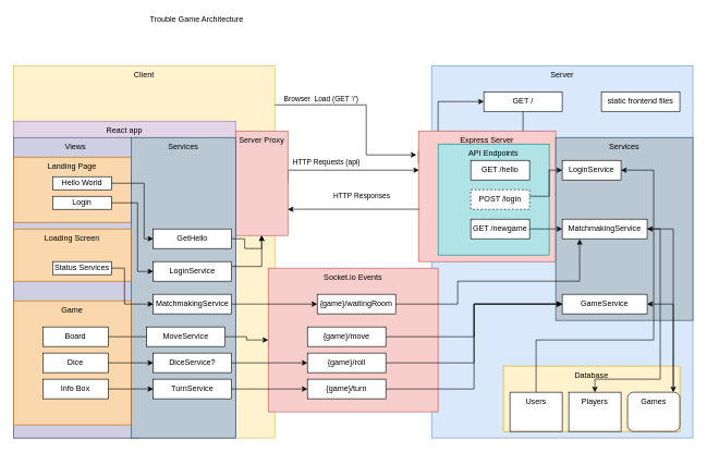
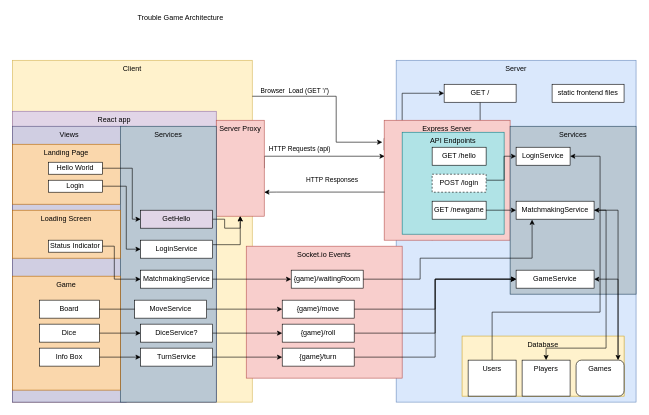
  <mxCell id="0" />
  <mxCell id="1" parent="0" />
  <mxCell id="2" value="Client" style="rounded=0;whiteSpace=wrap;html=1;verticalAlign=top;fillColor=#fff2cc;strokeColor=#d6b656;" vertex="1" parent="1"><mxGeometry x="20" y="100" width="400" height="570" as="geometry" /></mxCell>
  <mxCell id="3" value="React app" style="rounded=0;whiteSpace=wrap;html=1;verticalAlign=top;fillColor=#e1d5e7;strokeColor=#9673a6;" vertex="1" parent="1"><mxGeometry x="20" y="185" width="340" height="485" as="geometry" /></mxCell>
  <mxCell id="4" value="Views" style="rounded=0;whiteSpace=wrap;html=1;verticalAlign=top;fillColor=#d0cee2;strokeColor=#56517e;" vertex="1" parent="1"><mxGeometry x="20" y="210" width="190" height="460" as="geometry" /></mxCell>
  <mxCell id="5" style="edgeStyle=orthogonalEdgeStyle;rounded=0;orthogonalLoop=1;jettySize=auto;html=1;entryX=-0.015;entryY=0.183;entryDx=0;entryDy=0;entryPerimeter=0;" edge="1" parent="1" source="2" target="27"><mxGeometry relative="1" as="geometry"><Array as="points"><mxPoint x="560" y="160" /><mxPoint x="560" y="237" /></Array></mxGeometry></mxCell>
  <mxCell id="6" value="Browser&amp;nbsp; Load (GET '/')" style="edgeLabel;html=1;align=center;verticalAlign=middle;resizable=0;points=[];" vertex="1" connectable="0" parent="5"><mxGeometry x="-0.786" y="-1" relative="1" as="geometry"><mxPoint x="39" y="-11" as="offset" /></mxGeometry></mxCell>
  <mxCell id="7" value="Server" style="rounded=0;whiteSpace=wrap;html=1;verticalAlign=top;fillColor=#dae8fc;strokeColor=#6c8ebf;" vertex="1" parent="1"><mxGeometry x="660" y="100" width="400" height="570" as="geometry" /></mxCell>
  <mxCell id="8" style="edgeStyle=orthogonalEdgeStyle;rounded=0;orthogonalLoop=1;jettySize=auto;html=1;exitX=1;exitY=0.5;exitDx=0;exitDy=0;entryX=0.004;entryY=0.3;entryDx=0;entryDy=0;entryPerimeter=0;" edge="1" parent="1" source="10" target="27"><mxGeometry relative="1" as="geometry"><Array as="points"><mxPoint x="440" y="260" /></Array></mxGeometry></mxCell>
  <mxCell id="9" value="HTTP Requests (api)" style="edgeLabel;html=1;align=center;verticalAlign=middle;resizable=0;points=[];" vertex="1" connectable="0" parent="8"><mxGeometry x="0.26" y="1" relative="1" as="geometry"><mxPoint x="-61" y="-11.43" as="offset" /></mxGeometry></mxCell>
  <mxCell id="10" value="Server Proxy" style="rounded=0;whiteSpace=wrap;html=1;verticalAlign=top;fillColor=#f8cecc;strokeColor=#b85450;" vertex="1" parent="1"><mxGeometry x="360" y="200" width="80" height="160" as="geometry" /></mxCell>
  <mxCell id="11" style="edgeStyle=orthogonalEdgeStyle;rounded=0;orthogonalLoop=1;jettySize=auto;html=1;exitX=0;exitY=0.25;exitDx=0;exitDy=0;entryX=0;entryY=0.5;entryDx=0;entryDy=0;" edge="1" parent="1" source="27" target="19"><mxGeometry relative="1" as="geometry"><Array as="points"><mxPoint x="640" y="230" /><mxPoint x="670" y="230" /><mxPoint x="670" y="155" /></Array></mxGeometry></mxCell>
  <mxCell id="12" value="Landing Page" style="rounded=0;whiteSpace=wrap;html=1;verticalAlign=top;fillColor=#fad7ac;strokeColor=#b46504;" vertex="1" parent="1"><mxGeometry x="20" y="240" width="180" height="100" as="geometry" /></mxCell>
  <mxCell id="13" value="Hello World" style="rounded=0;whiteSpace=wrap;html=1;" vertex="1" parent="1"><mxGeometry x="80" y="270" width="90" height="20" as="geometry" /></mxCell>
  <mxCell id="14" value="Trouble Game Architecture" style="text;html=1;align=center;verticalAlign=middle;resizable=0;points=[];autosize=1;" vertex="1" parent="1"><mxGeometry x="220" y="20" width="160" height="20" as="geometry" /></mxCell>
  <mxCell id="15" value="Services" style="rounded=0;whiteSpace=wrap;html=1;verticalAlign=top;fillColor=#bac8d3;strokeColor=#23445d;" vertex="1" parent="1"><mxGeometry x="200" y="210" width="160" height="460" as="geometry" /></mxCell>
  <mxCell id="16" style="edgeStyle=orthogonalEdgeStyle;rounded=0;orthogonalLoop=1;jettySize=auto;html=1;exitX=1;exitY=0.25;exitDx=0;exitDy=0;entryX=0.5;entryY=1;entryDx=0;entryDy=0;" edge="1" parent="1" source="17" target="10"><mxGeometry relative="1" as="geometry" /></mxCell>
  <mxCell id="17" value="LoginService" style="whiteSpace=wrap;html=1;rounded=0;" vertex="1" parent="1"><mxGeometry x="234" y="400" width="120" height="30" as="geometry" /></mxCell>
  <mxCell id="18" style="edgeStyle=orthogonalEdgeStyle;rounded=0;orthogonalLoop=1;jettySize=auto;html=1;" edge="1" parent="1" source="19" target="69"><mxGeometry relative="1" as="geometry" /></mxCell>
  <mxCell id="19" value="GET /" style="rounded=0;whiteSpace=wrap;html=1;" vertex="1" parent="1"><mxGeometry x="740" y="140" width="120" height="30" as="geometry" /></mxCell>
  <mxCell id="20" value="" style="group;fillColor=#fff2cc;strokeColor=#d6b656;" vertex="1" connectable="0" parent="1"><mxGeometry x="770" y="560" width="270" height="100" as="geometry" /></mxCell>
  <mxCell id="21" value="Database" style="rounded=0;whiteSpace=wrap;html=1;verticalAlign=top;fillColor=#fff2cc;strokeColor=#d6b656;" vertex="1" parent="20"><mxGeometry width="270" height="100" as="geometry" /></mxCell>
  <mxCell id="22" value="Players" style="rounded=0;whiteSpace=wrap;html=1;verticalAlign=top;" vertex="1" parent="20"><mxGeometry x="100" y="40" width="80" height="60" as="geometry" /></mxCell>
  <mxCell id="23" value="Games" style="whiteSpace=wrap;html=1;verticalAlign=top;rounded=1;" vertex="1" parent="20"><mxGeometry x="190" y="40" width="80" height="60" as="geometry" /></mxCell>
  <mxCell id="24" value="Users" style="rounded=0;whiteSpace=wrap;html=1;verticalAlign=top;" vertex="1" parent="20"><mxGeometry x="10" y="40" width="80" height="60" as="geometry" /></mxCell>
  <mxCell id="25" style="edgeStyle=orthogonalEdgeStyle;rounded=0;orthogonalLoop=1;jettySize=auto;html=1;entryX=0.05;entryY=0.593;entryDx=0;entryDy=0;entryPerimeter=0;" edge="1" parent="1" source="27" target="70"><mxGeometry relative="1" as="geometry"><Array as="points"><mxPoint x="730" y="260" /><mxPoint x="730" y="308" /></Array></mxGeometry></mxCell>
  <mxCell id="26" style="edgeStyle=orthogonalEdgeStyle;rounded=0;orthogonalLoop=1;jettySize=auto;html=1;entryX=0;entryY=0.5;entryDx=0;entryDy=0;" edge="1" parent="1" source="27" target="71"><mxGeometry relative="1" as="geometry"><Array as="points"><mxPoint x="730" y="260" /><mxPoint x="730" y="350" /></Array></mxGeometry></mxCell>
  <mxCell id="27" value="Express Server" style="rounded=0;whiteSpace=wrap;html=1;verticalAlign=top;fillColor=#f8cecc;strokeColor=#b85450;" vertex="1" parent="1"><mxGeometry x="640" y="200" width="210" height="200" as="geometry" /></mxCell>
  <mxCell id="28" value="Services" style="rounded=0;whiteSpace=wrap;html=1;verticalAlign=top;fillColor=#bac8d3;strokeColor=#23445d;" vertex="1" parent="1"><mxGeometry x="850" y="210" width="210" height="280" as="geometry" /></mxCell>
  <mxCell id="29" style="edgeStyle=orthogonalEdgeStyle;rounded=0;orthogonalLoop=1;jettySize=auto;html=1;entryX=0.5;entryY=1;entryDx=0;entryDy=0;" edge="1" parent="1" source="30" target="10"><mxGeometry relative="1" as="geometry" /></mxCell>
- <mxCell id="30" value="GetHello" style="whiteSpace=wrap;html=1;rounded=0;" vertex="1" parent="1"><mxGeometry x="234" y="350" width="120" height="30" as="geometry" /></mxCell>
+ <mxCell id="30" value="GetHello" style="whiteSpace=wrap;html=1;rounded=0;fillColor=#e1d5e7;" vertex="1" parent="1"><mxGeometry x="234" y="350" width="120" height="30" as="geometry" /></mxCell>
  <mxCell id="31" value="LoginService" style="rounded=0;whiteSpace=wrap;html=1;" vertex="1" parent="1"><mxGeometry x="860" y="245" width="90" height="30" as="geometry" /></mxCell>
  <mxCell id="32" style="edgeStyle=orthogonalEdgeStyle;rounded=0;orthogonalLoop=1;jettySize=auto;html=1;exitX=1;exitY=0.5;exitDx=0;exitDy=0;" edge="1" parent="1" source="33" target="22"><mxGeometry relative="1" as="geometry"><Array as="points"><mxPoint x="1010" y="350" /><mxPoint x="1010" y="580" /><mxPoint x="910" y="580" /></Array></mxGeometry></mxCell>
  <mxCell id="33" value="MatchmakingService" style="rounded=0;whiteSpace=wrap;html=1;" vertex="1" parent="1"><mxGeometry x="860" y="335" width="130" height="30" as="geometry" /></mxCell>
  <mxCell id="34" style="edgeStyle=orthogonalEdgeStyle;rounded=0;orthogonalLoop=1;jettySize=auto;html=1;exitX=0.875;exitY=-0.033;exitDx=0;exitDy=0;entryX=1;entryY=0.5;entryDx=0;entryDy=0;exitPerimeter=0;" edge="1" parent="1" source="23" target="33"><mxGeometry relative="1" as="geometry" /></mxCell>
  <mxCell id="35" style="edgeStyle=orthogonalEdgeStyle;rounded=0;orthogonalLoop=1;jettySize=auto;html=1;exitX=0.5;exitY=0;exitDx=0;exitDy=0;entryX=1;entryY=0.5;entryDx=0;entryDy=0;" edge="1" parent="1" source="24" target="31"><mxGeometry relative="1" as="geometry"><Array as="points"><mxPoint x="820" y="520" /><mxPoint x="1000" y="520" /><mxPoint x="1000" y="260" /></Array></mxGeometry></mxCell>
  <mxCell id="36" value="Loading Screen" style="rounded=0;whiteSpace=wrap;html=1;verticalAlign=top;fillColor=#fad7ac;strokeColor=#b46504;" vertex="1" parent="1"><mxGeometry x="20" y="350" width="180" height="80" as="geometry" /></mxCell>
  <mxCell id="37" style="edgeStyle=orthogonalEdgeStyle;rounded=0;orthogonalLoop=1;jettySize=auto;html=1;entryX=0;entryY=0.5;entryDx=0;entryDy=0;exitX=1;exitY=0.5;exitDx=0;exitDy=0;" edge="1" parent="1" source="13" target="30"><mxGeometry relative="1" as="geometry"><mxPoint x="230" y="355" as="targetPoint" /><Array as="points"><mxPoint x="220" y="280" /><mxPoint x="220" y="365" /></Array></mxGeometry></mxCell>
  <mxCell id="38" value="Game" style="rounded=0;whiteSpace=wrap;html=1;verticalAlign=top;fillColor=#fad7ac;strokeColor=#b46504;" vertex="1" parent="1"><mxGeometry x="20" y="460" width="180" height="190" as="geometry" /></mxCell>
  <mxCell id="39" style="edgeStyle=orthogonalEdgeStyle;rounded=0;orthogonalLoop=1;jettySize=auto;html=1;entryX=0;entryY=0.5;entryDx=0;entryDy=0;" edge="1" parent="1" source="40" target="53"><mxGeometry relative="1" as="geometry"><Array as="points"><mxPoint x="230" y="555" /><mxPoint x="230" y="555" /></Array></mxGeometry></mxCell>
  <mxCell id="40" value="Dice" style="rounded=0;whiteSpace=wrap;html=1;" vertex="1" parent="1"><mxGeometry x="65" y="540" width="100" height="30" as="geometry" /></mxCell>
  <mxCell id="41" style="edgeStyle=orthogonalEdgeStyle;rounded=0;orthogonalLoop=1;jettySize=auto;html=1;entryX=0;entryY=0.5;entryDx=0;entryDy=0;" edge="1" parent="1" source="42" target="45"><mxGeometry relative="1" as="geometry"><Array as="points"><mxPoint x="230" y="515" /><mxPoint x="230" y="515" /></Array></mxGeometry></mxCell>
  <mxCell id="42" value="Board" style="rounded=0;whiteSpace=wrap;html=1;" vertex="1" parent="1"><mxGeometry x="65" y="500" width="100" height="30" as="geometry" /></mxCell>
  <mxCell id="43" style="edgeStyle=orthogonalEdgeStyle;rounded=0;orthogonalLoop=1;jettySize=auto;html=1;entryX=0;entryY=0.5;entryDx=0;entryDy=0;" edge="1" parent="1" source="44" target="47"><mxGeometry relative="1" as="geometry"><Array as="points"><mxPoint x="230" y="595" /><mxPoint x="230" y="595" /></Array></mxGeometry></mxCell>
  <mxCell id="44" value="Info Box" style="rounded=0;whiteSpace=wrap;html=1;" vertex="1" parent="1"><mxGeometry x="65" y="580" width="100" height="30" as="geometry" /></mxCell>
  <mxCell id="45" value="MoveService" style="whiteSpace=wrap;html=1;rounded=0;" vertex="1" parent="1"><mxGeometry x="224" y="500" width="120" height="30" as="geometry" /></mxCell>
  <mxCell id="46" value="GameService" style="rounded=0;whiteSpace=wrap;html=1;" vertex="1" parent="1"><mxGeometry x="860" y="450" width="130" height="30" as="geometry" /></mxCell>
  <mxCell id="47" value="TurnService" style="whiteSpace=wrap;html=1;rounded=0;" vertex="1" parent="1"><mxGeometry x="234" y="580" width="120" height="30" as="geometry" /></mxCell>
  <mxCell id="48" style="edgeStyle=orthogonalEdgeStyle;rounded=0;orthogonalLoop=1;jettySize=auto;html=1;entryX=0;entryY=0.5;entryDx=0;entryDy=0;" edge="1" parent="1" source="49" target="17"><mxGeometry relative="1" as="geometry"><Array as="points"><mxPoint x="210" y="310" /><mxPoint x="210" y="415" /></Array></mxGeometry></mxCell>
  <mxCell id="49" value="Login" style="rounded=0;whiteSpace=wrap;html=1;" vertex="1" parent="1"><mxGeometry x="80" y="300" width="90" height="20" as="geometry" /></mxCell>
  <mxCell id="50" style="edgeStyle=orthogonalEdgeStyle;rounded=0;orthogonalLoop=1;jettySize=auto;html=1;entryX=0;entryY=0.5;entryDx=0;entryDy=0;" edge="1" parent="1" source="51" target="52"><mxGeometry relative="1" as="geometry"><Array as="points"><mxPoint x="190" y="410" /><mxPoint x="190" y="465" /></Array></mxGeometry></mxCell>
- <mxCell id="51" value="Status Services" style="rounded=0;whiteSpace=wrap;html=1;" vertex="1" parent="1"><mxGeometry x="80" y="400" width="90" height="20" as="geometry" /></mxCell>
+ <mxCell id="51" value="Status Indicator" style="rounded=0;whiteSpace=wrap;html=1;" vertex="1" parent="1"><mxGeometry x="80" y="400" width="90" height="20" as="geometry" /></mxCell>
  <mxCell id="52" value="MatchmakingService" style="whiteSpace=wrap;html=1;rounded=0;" vertex="1" parent="1"><mxGeometry x="234" y="450" width="120" height="30" as="geometry" /></mxCell>
  <mxCell id="53" value="DiceService?" style="whiteSpace=wrap;html=1;rounded=0;" vertex="1" parent="1"><mxGeometry x="234" y="540" width="120" height="30" as="geometry" /></mxCell>
  <mxCell id="54" style="edgeStyle=orthogonalEdgeStyle;rounded=0;orthogonalLoop=1;jettySize=auto;html=1;entryX=1;entryY=0.5;entryDx=0;entryDy=0;startArrow=classic;startFill=1;" edge="1" parent="1" source="23" target="46"><mxGeometry relative="1" as="geometry"><Array as="points"><mxPoint x="1030" y="465" /></Array></mxGeometry></mxCell>
  <mxCell id="55" value="Socket.io Events" style="rounded=0;whiteSpace=wrap;html=1;verticalAlign=top;fillColor=#f8cecc;strokeColor=#b85450;" vertex="1" parent="1"><mxGeometry x="410" y="410" width="260" height="220" as="geometry" /></mxCell>
  <mxCell id="56" value="{game}/waitingRoom" style="rounded=0;whiteSpace=wrap;html=1;" vertex="1" parent="1"><mxGeometry x="485" y="450" width="120" height="30" as="geometry" /></mxCell>
  <mxCell id="57" style="edgeStyle=orthogonalEdgeStyle;rounded=0;orthogonalLoop=1;jettySize=auto;html=1;entryX=0;entryY=0.5;entryDx=0;entryDy=0;" edge="1" parent="1" source="58" target="46"><mxGeometry relative="1" as="geometry" /></mxCell>
  <mxCell id="58" value="{game}/move" style="rounded=0;whiteSpace=wrap;html=1;" vertex="1" parent="1"><mxGeometry x="470" y="500" width="120" height="30" as="geometry" /></mxCell>
  <mxCell id="59" style="edgeStyle=orthogonalEdgeStyle;rounded=0;orthogonalLoop=1;jettySize=auto;html=1;entryX=0;entryY=0.5;entryDx=0;entryDy=0;" edge="1" parent="1" source="60" target="46"><mxGeometry relative="1" as="geometry" /></mxCell>
  <mxCell id="60" value="{game}/roll" style="rounded=0;whiteSpace=wrap;html=1;" vertex="1" parent="1"><mxGeometry x="470" y="540" width="120" height="30" as="geometry" /></mxCell>
  <mxCell id="61" style="edgeStyle=orthogonalEdgeStyle;rounded=0;orthogonalLoop=1;jettySize=auto;html=1;entryX=0;entryY=0.5;entryDx=0;entryDy=0;" edge="1" parent="1" source="62" target="46"><mxGeometry relative="1" as="geometry" /></mxCell>
  <mxCell id="62" value="{game}/turn" style="rounded=0;whiteSpace=wrap;html=1;" vertex="1" parent="1"><mxGeometry x="470" y="580" width="120" height="30" as="geometry" /></mxCell>
  <mxCell id="63" style="edgeStyle=orthogonalEdgeStyle;rounded=0;orthogonalLoop=1;jettySize=auto;html=1;entryX=0;entryY=0.5;entryDx=0;entryDy=0;" edge="1" parent="1" source="53" target="60"><mxGeometry relative="1" as="geometry"><mxPoint x="400" y="320" as="targetPoint" /><Array as="points"><mxPoint x="450" y="555" /><mxPoint x="450" y="555" /></Array></mxGeometry></mxCell>
- <mxCell id="64" style="rounded=0;orthogonalLoop=1;jettySize=auto;html=1;exitX=1;exitY=0.5;exitDx=0;exitDy=0;edgeStyle=orthogonalEdgeStyle;" edge="1" parent="1" source="45" target="55"><mxGeometry relative="1" as="geometry" /></mxCell>
+ <mxCell id="64" style="rounded=0;orthogonalLoop=1;jettySize=auto;html=1;entryX=0;entryY=0.5;entryDx=0;entryDy=0;exitX=1;exitY=0.5;exitDx=0;exitDy=0;edgeStyle=orthogonalEdgeStyle;" edge="1" parent="1" source="45" target="58"><mxGeometry relative="1" as="geometry" /></mxCell>
  <mxCell id="65" style="edgeStyle=orthogonalEdgeStyle;rounded=0;orthogonalLoop=1;jettySize=auto;html=1;entryX=0;entryY=0.5;entryDx=0;entryDy=0;exitX=1;exitY=0.5;exitDx=0;exitDy=0;" edge="1" parent="1" source="47" target="62"><mxGeometry relative="1" as="geometry"><mxPoint x="400" y="330" as="targetPoint" /><Array as="points"><mxPoint x="460" y="595" /><mxPoint x="460" y="595" /></Array></mxGeometry></mxCell>
  <mxCell id="66" style="edgeStyle=orthogonalEdgeStyle;rounded=0;orthogonalLoop=1;jettySize=auto;html=1;" edge="1" parent="1" source="52" target="56"><mxGeometry relative="1" as="geometry"><Array as="points" /></mxGeometry></mxCell>
  <mxCell id="67" value="static frontend files" style="rounded=0;whiteSpace=wrap;html=1;" vertex="1" parent="1"><mxGeometry x="920" y="140" width="120" height="30" as="geometry" /></mxCell>
  <mxCell id="68" value="API Endpoints" style="rounded=0;whiteSpace=wrap;html=1;verticalAlign=top;fillColor=#b0e3e6;strokeColor=#0e8088;" vertex="1" parent="1"><mxGeometry x="670" y="220" width="170" height="170" as="geometry" /></mxCell>
  <mxCell id="69" value="GET /hello" style="rounded=0;whiteSpace=wrap;html=1;" vertex="1" parent="1"><mxGeometry x="720" y="245" width="90" height="30" as="geometry" /></mxCell>
  <mxCell id="70" value="POST /login" style="rounded=0;whiteSpace=wrap;html=1;dashed=1;" vertex="1" parent="1"><mxGeometry x="720" y="290" width="90" height="30" as="geometry" /></mxCell>
  <mxCell id="71" value="GET /newgame" style="rounded=0;whiteSpace=wrap;html=1;" vertex="1" parent="1"><mxGeometry x="720" y="335" width="90" height="30" as="geometry" /></mxCell>
  <mxCell id="72" style="edgeStyle=orthogonalEdgeStyle;rounded=0;orthogonalLoop=1;jettySize=auto;html=1;entryX=0;entryY=0.5;entryDx=0;entryDy=0;" edge="1" parent="1" source="70" target="31"><mxGeometry relative="1" as="geometry"><Array as="points"><mxPoint x="840" y="300" /><mxPoint x="840" y="260" /></Array></mxGeometry></mxCell>
  <mxCell id="73" style="edgeStyle=orthogonalEdgeStyle;rounded=0;orthogonalLoop=1;jettySize=auto;html=1;entryX=0.205;entryY=1.028;entryDx=0;entryDy=0;entryPerimeter=0;" edge="1" parent="1" source="56" target="33"><mxGeometry relative="1" as="geometry"><Array as="points"><mxPoint x="700" y="465" /><mxPoint x="700" y="430" /><mxPoint x="887" y="430" /></Array></mxGeometry></mxCell>
  <mxCell id="74" style="edgeStyle=orthogonalEdgeStyle;rounded=0;orthogonalLoop=1;jettySize=auto;html=1;exitX=0.003;exitY=0.599;exitDx=0;exitDy=0;entryX=1;entryY=0.75;entryDx=0;entryDy=0;exitPerimeter=0;" edge="1" parent="1" source="27" target="10"><mxGeometry relative="1" as="geometry"><Array as="points"><mxPoint x="460" y="320" /><mxPoint x="460" y="320" /></Array></mxGeometry></mxCell>
  <mxCell id="75" value="HTTP Responses" style="edgeLabel;html=1;align=center;verticalAlign=middle;resizable=0;points=[];" vertex="1" connectable="0" parent="74"><mxGeometry x="-0.18" y="1" relative="1" as="geometry"><mxPoint x="-6.34" y="-20.81" as="offset" /></mxGeometry></mxCell>
  <mxCell id="76" style="edgeStyle=orthogonalEdgeStyle;rounded=0;orthogonalLoop=1;jettySize=auto;html=1;entryX=0;entryY=0.5;entryDx=0;entryDy=0;" edge="1" parent="1" source="71" target="33"><mxGeometry relative="1" as="geometry"><Array as="points"><mxPoint x="840" y="350" /><mxPoint x="840" y="350" /></Array></mxGeometry></mxCell>
